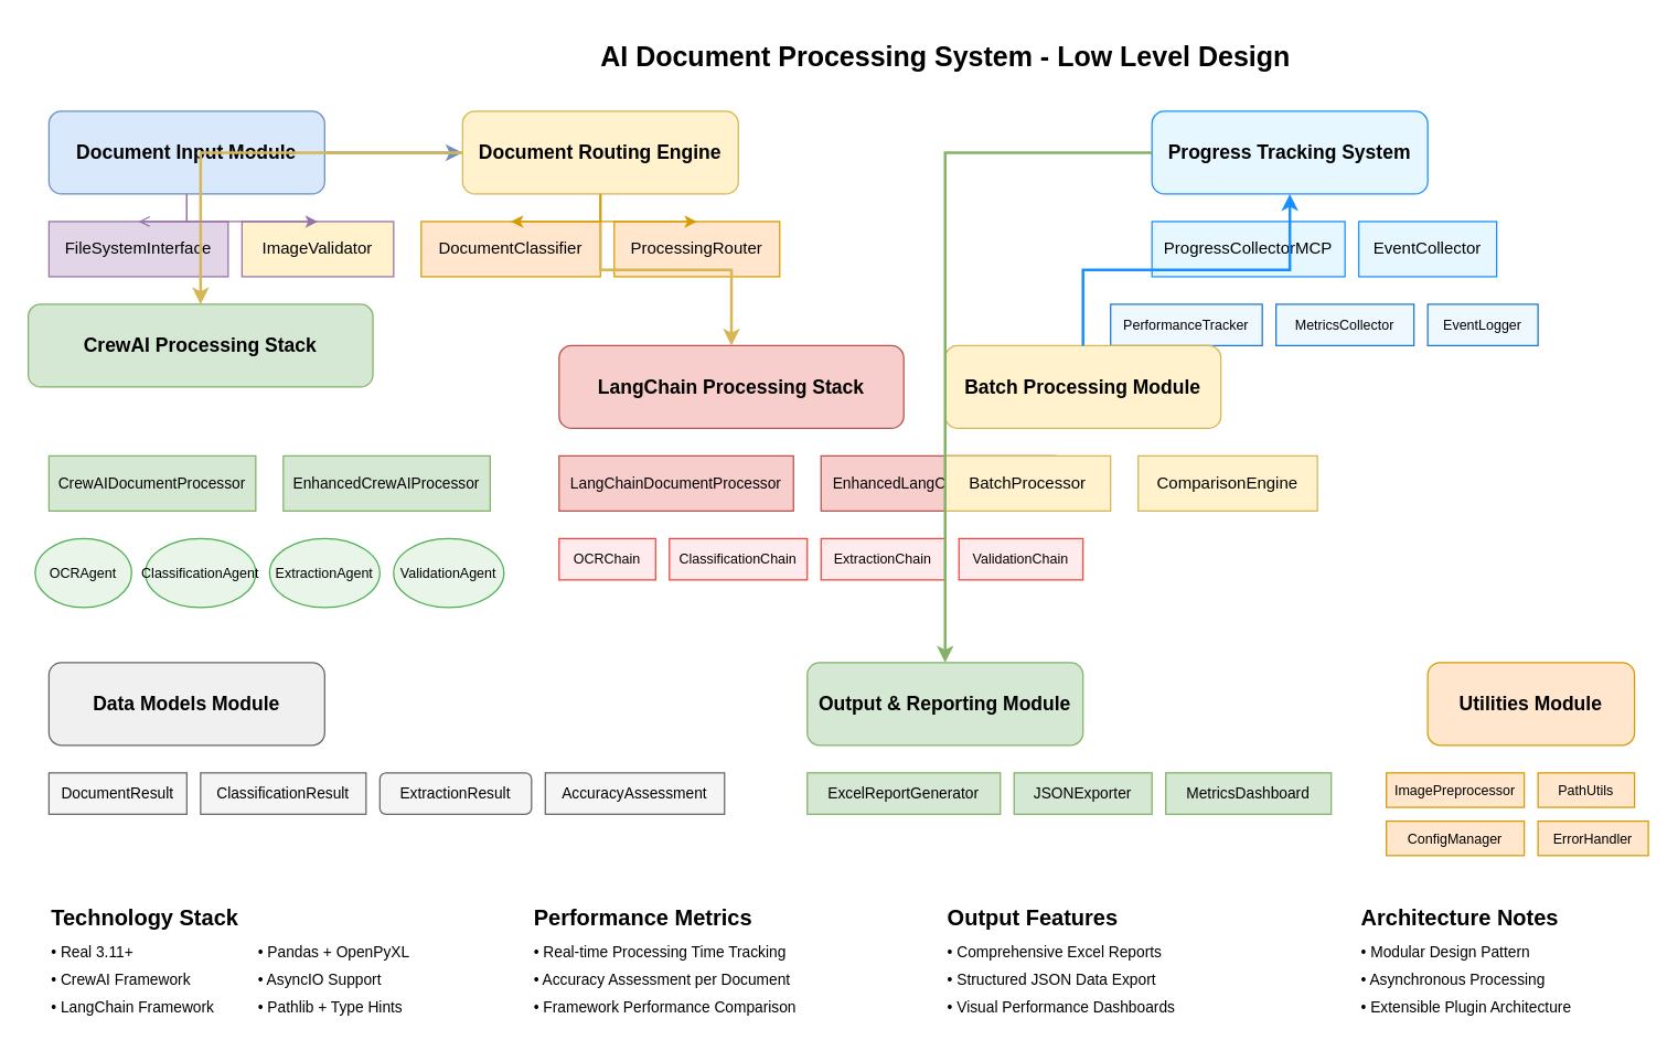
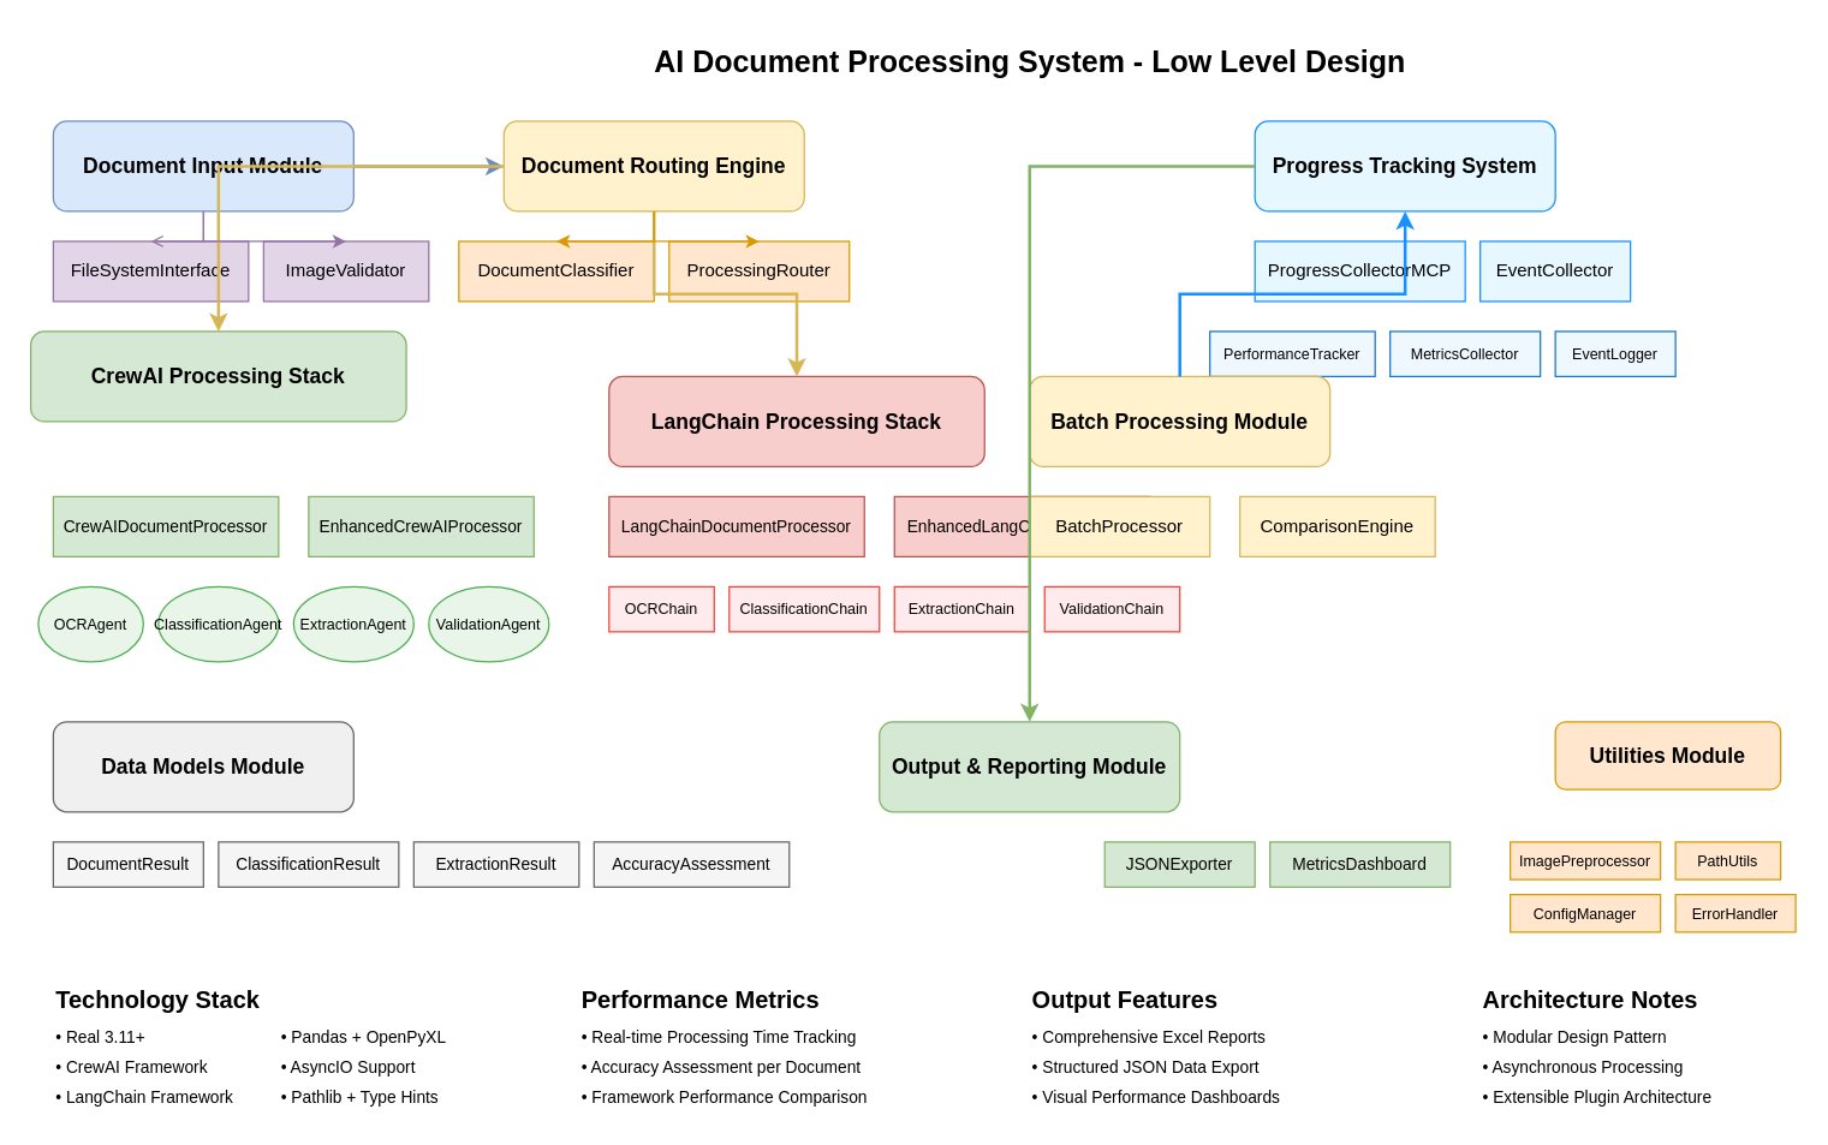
  <mxCell id="0" />
  <mxCell id="1" parent="0" />
  <mxCell id="2" value="AI Document Processing System - Low Level Design" style="text;strokeColor=none;fillColor=none;html=1;fontSize=20;fontStyle=1;verticalAlign=middle;align=center;" vertex="1" parent="1"><mxGeometry x="385" y="20" width="600" height="40" as="geometry" /></mxCell>
  <mxCell id="3" value="Document Input Module" style="rounded=1;whiteSpace=wrap;html=1;fillColor=#dae8fc;strokeColor=#6c8ebf;fontSize=14;fontStyle=1;" vertex="1" parent="1"><mxGeometry x="35" y="80" width="200" height="60" as="geometry" /></mxCell>
  <mxCell id="4" value="FileSystemInterface" style="rounded=0;whiteSpace=wrap;html=1;fillColor=#e1d5e7;strokeColor=#9673a6;fontSize=12;" vertex="1" parent="1"><mxGeometry x="35" y="160" width="130" height="40" as="geometry" /></mxCell>
- <mxCell id="5" value="ImageValidator" style="rounded=0;whiteSpace=wrap;html=1;fillColor=#fff2cc;strokeColor=#9673a6;fontSize=12;" vertex="1" parent="1"><mxGeometry x="175" y="160" width="110" height="40" as="geometry" /></mxCell>
+ <mxCell id="5" value="ImageValidator" style="rounded=0;whiteSpace=wrap;html=1;fillColor=#e1d5e7;strokeColor=#9673a6;fontSize=12;" vertex="1" parent="1"><mxGeometry x="175" y="160" width="110" height="40" as="geometry" /></mxCell>
  <mxCell id="6" value="Document Routing Engine" style="rounded=1;whiteSpace=wrap;html=1;fillColor=#fff2cc;strokeColor=#d6b656;fontSize=14;fontStyle=1;" vertex="1" parent="1"><mxGeometry x="335" y="80" width="200" height="60" as="geometry" /></mxCell>
  <mxCell id="7" value="DocumentClassifier" style="rounded=0;whiteSpace=wrap;html=1;fillColor=#ffe6cc;strokeColor=#d79b00;fontSize=12;" vertex="1" parent="1"><mxGeometry x="305" y="160" width="130" height="40" as="geometry" /></mxCell>
  <mxCell id="8" value="ProcessingRouter" style="rounded=0;whiteSpace=wrap;html=1;fillColor=#ffe6cc;strokeColor=#d79b00;fontSize=12;" vertex="1" parent="1"><mxGeometry x="445" y="160" width="120" height="40" as="geometry" /></mxCell>
  <mxCell id="9" value="CrewAI Processing Stack" style="rounded=1;whiteSpace=wrap;html=1;fillColor=#d5e8d4;strokeColor=#82b366;fontSize=14;fontStyle=1;" vertex="1" parent="1"><mxGeometry x="20" y="220" width="250" height="60" as="geometry" /></mxCell>
  <mxCell id="10" value="CrewAIDocumentProcessor" style="rounded=0;whiteSpace=wrap;html=1;fillColor=#d5e8d4;strokeColor=#82b366;fontSize=11;" vertex="1" parent="1"><mxGeometry x="35" y="330" width="150" height="40" as="geometry" /></mxCell>
  <mxCell id="11" value="EnhancedCrewAIProcessor" style="rounded=0;whiteSpace=wrap;html=1;fillColor=#d5e8d4;strokeColor=#82b366;fontSize=11;" vertex="1" parent="1"><mxGeometry x="205" y="330" width="150" height="40" as="geometry" /></mxCell>
  <mxCell id="12" value="OCRAgent" style="ellipse;whiteSpace=wrap;html=1;fillColor=#e8f5e8;strokeColor=#4CAF50;fontSize=10;" vertex="1" parent="1"><mxGeometry x="25" y="390" width="70" height="50" as="geometry" /></mxCell>
  <mxCell id="13" value="ClassificationAgent" style="ellipse;whiteSpace=wrap;html=1;fillColor=#e8f5e8;strokeColor=#4CAF50;fontSize=10;" vertex="1" parent="1"><mxGeometry x="105" y="390" width="80" height="50" as="geometry" /></mxCell>
  <mxCell id="14" value="ExtractionAgent" style="ellipse;whiteSpace=wrap;html=1;fillColor=#e8f5e8;strokeColor=#4CAF50;fontSize=10;" vertex="1" parent="1"><mxGeometry x="195" y="390" width="80" height="50" as="geometry" /></mxCell>
  <mxCell id="15" value="ValidationAgent" style="ellipse;whiteSpace=wrap;html=1;fillColor=#e8f5e8;strokeColor=#4CAF50;fontSize=10;" vertex="1" parent="1"><mxGeometry x="285" y="390" width="80" height="50" as="geometry" /></mxCell>
  <mxCell id="16" value="LangChain Processing Stack" style="rounded=1;whiteSpace=wrap;html=1;fillColor=#f8cecc;strokeColor=#b85450;fontSize=14;fontStyle=1;" vertex="1" parent="1"><mxGeometry x="405" y="250" width="250" height="60" as="geometry" /></mxCell>
  <mxCell id="17" value="LangChainDocumentProcessor" style="rounded=0;whiteSpace=wrap;html=1;fillColor=#f8cecc;strokeColor=#b85450;fontSize=11;" vertex="1" parent="1"><mxGeometry x="405" y="330" width="170" height="40" as="geometry" /></mxCell>
  <mxCell id="18" value="EnhancedLangChainProcessor" style="rounded=0;whiteSpace=wrap;html=1;fillColor=#f8cecc;strokeColor=#b85450;fontSize=11;" vertex="1" parent="1"><mxGeometry x="595" y="330" width="170" height="40" as="geometry" /></mxCell>
  <mxCell id="19" value="OCRChain" style="rounded=0;whiteSpace=wrap;html=1;fillColor=#ffebee;strokeColor=#f44336;fontSize=10;" vertex="1" parent="1"><mxGeometry x="405" y="390" width="70" height="30" as="geometry" /></mxCell>
  <mxCell id="20" value="ClassificationChain" style="rounded=0;whiteSpace=wrap;html=1;fillColor=#ffebee;strokeColor=#f44336;fontSize=10;" vertex="1" parent="1"><mxGeometry x="485" y="390" width="100" height="30" as="geometry" /></mxCell>
  <mxCell id="21" value="ExtractionChain" style="rounded=0;whiteSpace=wrap;html=1;fillColor=#ffebee;strokeColor=#f44336;fontSize=10;" vertex="1" parent="1"><mxGeometry x="595" y="390" width="90" height="30" as="geometry" /></mxCell>
  <mxCell id="22" value="ValidationChain" style="rounded=0;whiteSpace=wrap;html=1;fillColor=#ffebee;strokeColor=#f44336;fontSize=10;" vertex="1" parent="1"><mxGeometry x="695" y="390" width="90" height="30" as="geometry" /></mxCell>
  <mxCell id="23" value="Progress Tracking System" style="rounded=1;whiteSpace=wrap;html=1;fillColor=#e6f7ff;strokeColor=#1890ff;fontSize=14;fontStyle=1;" vertex="1" parent="1"><mxGeometry x="835" y="80" width="200" height="60" as="geometry" /></mxCell>
  <mxCell id="24" value="ProgressCollectorMCP" style="rounded=0;whiteSpace=wrap;html=1;fillColor=#e6f7ff;strokeColor=#1890ff;fontSize=12;" vertex="1" parent="1"><mxGeometry x="835" y="160" width="140" height="40" as="geometry" /></mxCell>
  <mxCell id="25" value="EventCollector" style="rounded=0;whiteSpace=wrap;html=1;fillColor=#e6f7ff;strokeColor=#1890ff;fontSize=12;" vertex="1" parent="1"><mxGeometry x="985" y="160" width="100" height="40" as="geometry" /></mxCell>
  <mxCell id="26" value="PerformanceTracker" style="rounded=0;whiteSpace=wrap;html=1;fillColor=#f0f8ff;strokeColor=#1976d2;fontSize=10;" vertex="1" parent="1"><mxGeometry x="805" y="220" width="110" height="30" as="geometry" /></mxCell>
  <mxCell id="27" value="MetricsCollector" style="rounded=0;whiteSpace=wrap;html=1;fillColor=#f0f8ff;strokeColor=#1976d2;fontSize=10;" vertex="1" parent="1"><mxGeometry x="925" y="220" width="100" height="30" as="geometry" /></mxCell>
  <mxCell id="28" value="EventLogger" style="rounded=0;whiteSpace=wrap;html=1;fillColor=#f0f8ff;strokeColor=#1976d2;fontSize=10;" vertex="1" parent="1"><mxGeometry x="1035" y="220" width="80" height="30" as="geometry" /></mxCell>
  <mxCell id="29" value="Batch Processing Module" style="rounded=1;whiteSpace=wrap;html=1;fillColor=#fff2cc;strokeColor=#d6b656;fontSize=14;fontStyle=1;" vertex="1" parent="1"><mxGeometry x="685" y="250" width="200" height="60" as="geometry" /></mxCell>
  <mxCell id="30" value="BatchProcessor" style="rounded=0;whiteSpace=wrap;html=1;fillColor=#fff2cc;strokeColor=#d6b656;fontSize=12;" vertex="1" parent="1"><mxGeometry x="685" y="330" width="120" height="40" as="geometry" /></mxCell>
  <mxCell id="31" value="ComparisonEngine" style="rounded=0;whiteSpace=wrap;html=1;fillColor=#fff2cc;strokeColor=#d6b656;fontSize=12;" vertex="1" parent="1"><mxGeometry x="825" y="330" width="130" height="40" as="geometry" /></mxCell>
  <mxCell id="32" value="Data Models Module" style="rounded=1;whiteSpace=wrap;html=1;fillColor=#f0f0f0;strokeColor=#666666;fontSize=14;fontStyle=1;" vertex="1" parent="1"><mxGeometry x="35" y="480" width="200" height="60" as="geometry" /></mxCell>
  <mxCell id="33" value="DocumentResult" style="rounded=0;whiteSpace=wrap;html=1;fillColor=#f5f5f5;strokeColor=#666666;fontSize=11;" vertex="1" parent="1"><mxGeometry x="35" y="560" width="100" height="30" as="geometry" /></mxCell>
  <mxCell id="34" value="ClassificationResult" style="rounded=0;whiteSpace=wrap;html=1;fillColor=#f5f5f5;strokeColor=#666666;fontSize=11;" vertex="1" parent="1"><mxGeometry x="145" y="560" width="120" height="30" as="geometry" /></mxCell>
- <mxCell id="35" value="ExtractionResult" style="whiteSpace=wrap;html=1;fillColor=#f5f5f5;strokeColor=#666666;fontSize=11;rounded=1;" vertex="1" parent="1"><mxGeometry x="275" y="560" width="110" height="30" as="geometry" /></mxCell>
+ <mxCell id="35" value="ExtractionResult" style="rounded=0;whiteSpace=wrap;html=1;fillColor=#f5f5f5;strokeColor=#666666;fontSize=11;" vertex="1" parent="1"><mxGeometry x="275" y="560" width="110" height="30" as="geometry" /></mxCell>
  <mxCell id="36" value="AccuracyAssessment" style="rounded=0;whiteSpace=wrap;html=1;fillColor=#f5f5f5;strokeColor=#666666;fontSize=11;" vertex="1" parent="1"><mxGeometry x="395" y="560" width="130" height="30" as="geometry" /></mxCell>
  <mxCell id="37" value="Output &amp; Reporting Module" style="rounded=1;whiteSpace=wrap;html=1;fillColor=#d5e8d4;strokeColor=#82b366;fontSize=14;fontStyle=1;" vertex="1" parent="1"><mxGeometry x="585" y="480" width="200" height="60" as="geometry" /></mxCell>
- <mxCell id="38" value="ExcelReportGenerator" style="rounded=0;whiteSpace=wrap;html=1;fillColor=#d5e8d4;strokeColor=#82b366;fontSize=11;" vertex="1" parent="1"><mxGeometry x="585" y="560" width="140" height="30" as="geometry" /></mxCell>
  <mxCell id="39" value="JSONExporter" style="rounded=0;whiteSpace=wrap;html=1;fillColor=#d5e8d4;strokeColor=#82b366;fontSize=11;" vertex="1" parent="1"><mxGeometry x="735" y="560" width="100" height="30" as="geometry" /></mxCell>
  <mxCell id="40" value="MetricsDashboard" style="rounded=0;whiteSpace=wrap;html=1;fillColor=#d5e8d4;strokeColor=#82b366;fontSize=11;" vertex="1" parent="1"><mxGeometry x="845" y="560" width="120" height="30" as="geometry" /></mxCell>
- <mxCell id="41" value="Utilities Module" style="rounded=1;whiteSpace=wrap;html=1;fillColor=#ffe6cc;strokeColor=#d79b00;fontSize=14;fontStyle=1;" vertex="1" parent="1"><mxGeometry x="1035" y="480" width="150" height="60" as="geometry" /></mxCell>
+ <mxCell id="41" value="Utilities Module" style="rounded=1;whiteSpace=wrap;html=1;fillColor=#ffe6cc;strokeColor=#d79b00;fontSize=14;fontStyle=1;" vertex="1" parent="1"><mxGeometry x="1035" y="480" width="150" height="45" as="geometry" /></mxCell>
  <mxCell id="42" value="ImagePreprocessor" style="rounded=0;whiteSpace=wrap;html=1;fillColor=#ffe6cc;strokeColor=#d79b00;fontSize=10;" vertex="1" parent="1"><mxGeometry x="1005" y="560" width="100" height="25" as="geometry" /></mxCell>
  <mxCell id="43" value="PathUtils" style="rounded=0;whiteSpace=wrap;html=1;fillColor=#ffe6cc;strokeColor=#d79b00;fontSize=10;" vertex="1" parent="1"><mxGeometry x="1115" y="560" width="70" height="25" as="geometry" /></mxCell>
  <mxCell id="44" value="ConfigManager" style="rounded=0;whiteSpace=wrap;html=1;fillColor=#ffe6cc;strokeColor=#d79b00;fontSize=10;" vertex="1" parent="1"><mxGeometry x="1005" y="595" width="100" height="25" as="geometry" /></mxCell>
  <mxCell id="45" value="ErrorHandler" style="rounded=0;whiteSpace=wrap;html=1;fillColor=#ffe6cc;strokeColor=#d79b00;fontSize=10;" vertex="1" parent="1"><mxGeometry x="1115" y="595" width="80" height="25" as="geometry" /></mxCell>
  <mxCell id="46" style="edgeStyle=orthogonalEdgeStyle;rounded=0;orthogonalLoop=1;jettySize=auto;html=1;strokeWidth=2;fillColor=#dae8fc;strokeColor=#6c8ebf;" edge="1" parent="1" source="3" target="6"><mxGeometry relative="1" as="geometry" /></mxCell>
  <mxCell id="47" style="edgeStyle=orthogonalEdgeStyle;rounded=0;orthogonalLoop=1;jettySize=auto;html=1;strokeWidth=2;fillColor=#fff2cc;strokeColor=#d6b656;" edge="1" parent="1" source="6" target="9"><mxGeometry relative="1" as="geometry" /></mxCell>
  <mxCell id="48" style="edgeStyle=orthogonalEdgeStyle;rounded=0;orthogonalLoop=1;jettySize=auto;html=1;strokeWidth=2;fillColor=#fff2cc;strokeColor=#d6b656;" edge="1" parent="1" source="6" target="16"><mxGeometry relative="1" as="geometry" /></mxCell>
  <mxCell id="49" style="edgeStyle=orthogonalEdgeStyle;rounded=0;orthogonalLoop=1;jettySize=auto;html=1;strokeWidth=2;fillColor=#e6f7ff;strokeColor=#1890ff;" edge="1" parent="1" source="29" target="23"><mxGeometry relative="1" as="geometry" /></mxCell>
  <mxCell id="50" style="edgeStyle=orthogonalEdgeStyle;rounded=0;orthogonalLoop=1;jettySize=auto;html=1;strokeWidth=2;fillColor=#d5e8d4;strokeColor=#82b366;" edge="1" parent="1" source="23" target="37"><mxGeometry relative="1" as="geometry" /></mxCell>
  <mxCell id="51" style="edgeStyle=orthogonalEdgeStyle;rounded=0;orthogonalLoop=1;jettySize=auto;html=1;strokeWidth=1;strokeColor=#9673a6;endArrow=open;" edge="1" parent="1" source="3" target="4"><mxGeometry relative="1" as="geometry" /></mxCell>
  <mxCell id="52" style="edgeStyle=orthogonalEdgeStyle;rounded=0;orthogonalLoop=1;jettySize=auto;html=1;strokeWidth=1;strokeColor=#9673a6;" edge="1" parent="1" source="3" target="5"><mxGeometry relative="1" as="geometry" /></mxCell>
  <mxCell id="53" style="edgeStyle=orthogonalEdgeStyle;rounded=0;orthogonalLoop=1;jettySize=auto;html=1;strokeWidth=1;strokeColor=#d79b00;" edge="1" parent="1" source="6" target="7"><mxGeometry relative="1" as="geometry" /></mxCell>
  <mxCell id="54" style="edgeStyle=orthogonalEdgeStyle;rounded=0;orthogonalLoop=1;jettySize=auto;html=1;strokeWidth=1;strokeColor=#d79b00;" edge="1" parent="1" source="6" target="8"><mxGeometry relative="1" as="geometry" /></mxCell>
  <mxCell id="55" value="Technology Stack" style="text;strokeColor=none;fillColor=none;html=1;fontSize=16;fontStyle=1;verticalAlign=middle;align=left;" vertex="1" parent="1"><mxGeometry x="35" y="650" width="150" height="30" as="geometry" /></mxCell>
  <mxCell id="56" value="• Real 3.11+" style="text;strokeColor=none;fillColor=none;html=1;fontSize=11;verticalAlign=middle;align=left;" vertex="1" parent="1"><mxGeometry x="35" y="680" width="120" height="20" as="geometry" /></mxCell>
  <mxCell id="57" value="• CrewAI Framework" style="text;strokeColor=none;fillColor=none;html=1;fontSize=11;verticalAlign=middle;align=left;" vertex="1" parent="1"><mxGeometry x="35" y="700" width="120" height="20" as="geometry" /></mxCell>
  <mxCell id="58" value="• LangChain Framework" style="text;strokeColor=none;fillColor=none;html=1;fontSize=11;verticalAlign=middle;align=left;" vertex="1" parent="1"><mxGeometry x="35" y="720" width="140" height="20" as="geometry" /></mxCell>
  <mxCell id="59" value="• Pandas + OpenPyXL" style="text;strokeColor=none;fillColor=none;html=1;fontSize=11;verticalAlign=middle;align=left;" vertex="1" parent="1"><mxGeometry x="185" y="680" width="130" height="20" as="geometry" /></mxCell>
  <mxCell id="60" value="• AsyncIO Support" style="text;strokeColor=none;fillColor=none;html=1;fontSize=11;verticalAlign=middle;align=left;" vertex="1" parent="1"><mxGeometry x="185" y="700" width="120" height="20" as="geometry" /></mxCell>
  <mxCell id="61" value="• Pathlib + Type Hints" style="text;strokeColor=none;fillColor=none;html=1;fontSize=11;verticalAlign=middle;align=left;" vertex="1" parent="1"><mxGeometry x="185" y="720" width="140" height="20" as="geometry" /></mxCell>
  <mxCell id="62" value="Performance Metrics" style="text;strokeColor=none;fillColor=none;html=1;fontSize=16;fontStyle=1;verticalAlign=middle;align=left;" vertex="1" parent="1"><mxGeometry x="385" y="650" width="150" height="30" as="geometry" /></mxCell>
  <mxCell id="63" value="• Real-time Processing Time Tracking" style="text;strokeColor=none;fillColor=none;html=1;fontSize=11;verticalAlign=middle;align=left;" vertex="1" parent="1"><mxGeometry x="385" y="680" width="220" height="20" as="geometry" /></mxCell>
  <mxCell id="64" value="• Accuracy Assessment per Document" style="text;strokeColor=none;fillColor=none;html=1;fontSize=11;verticalAlign=middle;align=left;" vertex="1" parent="1"><mxGeometry x="385" y="700" width="220" height="20" as="geometry" /></mxCell>
  <mxCell id="65" value="• Framework Performance Comparison" style="text;strokeColor=none;fillColor=none;html=1;fontSize=11;verticalAlign=middle;align=left;" vertex="1" parent="1"><mxGeometry x="385" y="720" width="220" height="20" as="geometry" /></mxCell>
  <mxCell id="66" value="Output Features" style="text;strokeColor=none;fillColor=none;html=1;fontSize=16;fontStyle=1;verticalAlign=middle;align=left;" vertex="1" parent="1"><mxGeometry x="685" y="650" width="120" height="30" as="geometry" /></mxCell>
  <mxCell id="67" value="• Comprehensive Excel Reports" style="text;strokeColor=none;fillColor=none;html=1;fontSize=11;verticalAlign=middle;align=left;" vertex="1" parent="1"><mxGeometry x="685" y="680" width="180" height="20" as="geometry" /></mxCell>
  <mxCell id="68" value="• Structured JSON Data Export" style="text;strokeColor=none;fillColor=none;html=1;fontSize=11;verticalAlign=middle;align=left;" vertex="1" parent="1"><mxGeometry x="685" y="700" width="180" height="20" as="geometry" /></mxCell>
  <mxCell id="69" value="• Visual Performance Dashboards" style="text;strokeColor=none;fillColor=none;html=1;fontSize=11;verticalAlign=middle;align=left;" vertex="1" parent="1"><mxGeometry x="685" y="720" width="190" height="20" as="geometry" /></mxCell>
  <mxCell id="70" value="Architecture Notes" style="text;strokeColor=none;fillColor=none;html=1;fontSize=16;fontStyle=1;verticalAlign=middle;align=left;" vertex="1" parent="1"><mxGeometry x="985" y="650" width="140" height="30" as="geometry" /></mxCell>
  <mxCell id="71" value="• Modular Design Pattern" style="text;strokeColor=none;fillColor=none;html=1;fontSize=11;verticalAlign=middle;align=left;" vertex="1" parent="1"><mxGeometry x="985" y="680" width="160" height="20" as="geometry" /></mxCell>
  <mxCell id="72" value="• Asynchronous Processing" style="text;strokeColor=none;fillColor=none;html=1;fontSize=11;verticalAlign=middle;align=left;" vertex="1" parent="1"><mxGeometry x="985" y="700" width="160" height="20" as="geometry" /></mxCell>
  <mxCell id="73" value="• Extensible Plugin Architecture" style="text;strokeColor=none;fillColor=none;html=1;fontSize=11;verticalAlign=middle;align=left;" vertex="1" parent="1"><mxGeometry x="985" y="720" width="190" height="20" as="geometry" /></mxCell>
